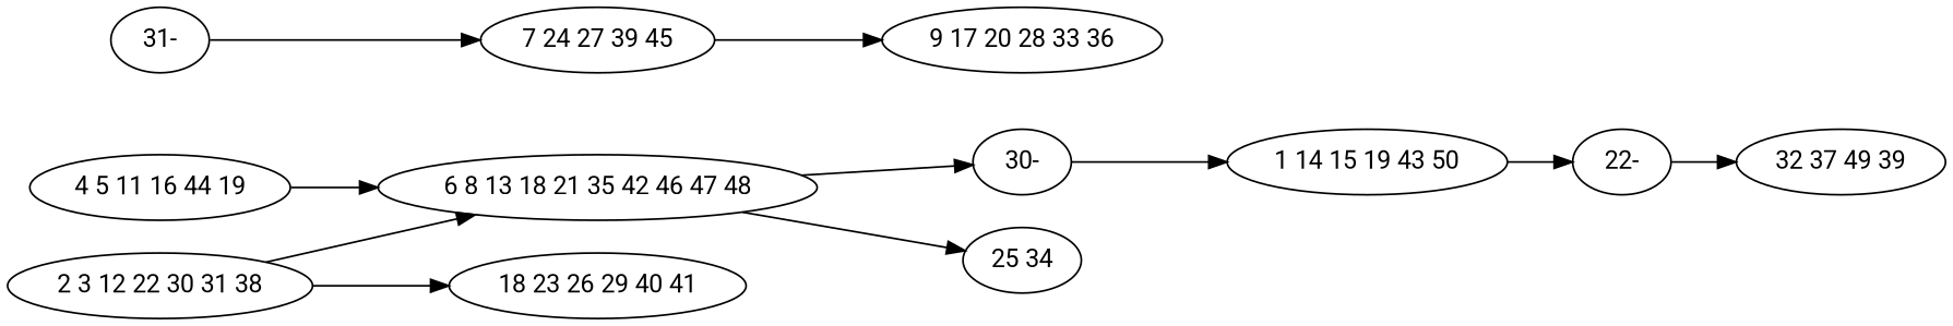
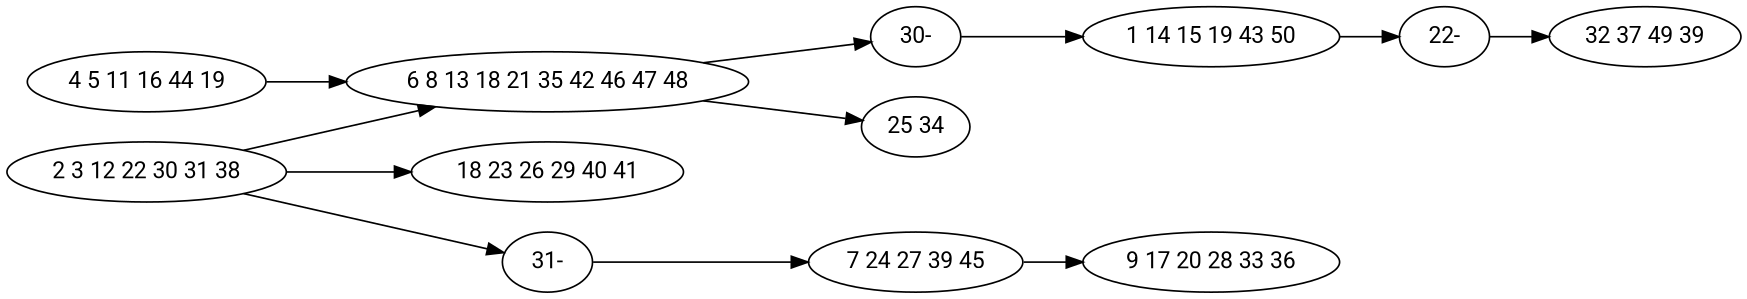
  digraph {
    fontname=Roboto
    rankdir=LR
    node [fontname=Roboto]
    edge [fontname=Roboto]
    n1 [label="2 3 12 22 30 31 38"]
    n2 [label="6 8 13 18 21 35 42 46 47 48"]
    n3 [label="18 23 26 29 40 41"]
    n4 [label="31-"]
    n5 [label="30-"]
    n6 [label="25 34"]
    n7 [label="7 24 27 39 45"]
    n8 [label="1 14 15 19 43 50"]
    n9 [label="4 5 11 16 44 19"]
    n10 [label="22-"]
    n11 [label="32 37 49 39"]
    n12 [label="9 17 20 28 33 36"]
    n1 -> n2
    n1 -> n3
+   n1 -> n4
    n2 -> n5
    n2 -> n6
    n4 -> n7
    n5 -> n8
    n7 -> n12
    n8 -> n10
    n9 -> n2
    n10 -> n11
  }
